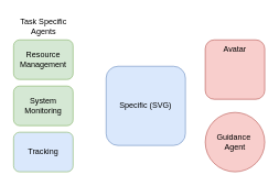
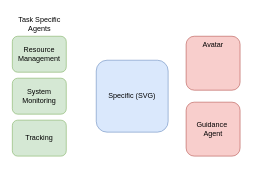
  <mxCell id="0" />
  <mxCell id="1" parent="0" />
  <mxCell id="2" value="Specific (SVG)" style="rounded=1;whiteSpace=wrap;html=1;fillColor=#dae8fc;strokeColor=#6c8ebf;" vertex="1" parent="1"><mxGeometry x="160" y="100" width="120" height="120" as="geometry" /></mxCell>
  <mxCell id="3" value="&lt;div&gt;&lt;span style=&quot;background-color: initial;&quot;&gt;Resource Management&lt;/span&gt;&lt;br&gt;&lt;/div&gt;" style="rounded=1;whiteSpace=wrap;html=1;fillColor=#d5e8d4;strokeColor=#82b366;" vertex="1" parent="1"><mxGeometry x="20" y="60" width="90" height="60" as="geometry" /></mxCell>
- <mxCell id="4" value="Tracking" style="rounded=1;whiteSpace=wrap;html=1;fillColor=#dae8fc;strokeColor=#82b366;" vertex="1" parent="1"><mxGeometry x="20" y="200" width="90" height="60" as="geometry" /></mxCell>
+ <mxCell id="4" value="Tracking" style="rounded=1;whiteSpace=wrap;html=1;fillColor=#d5e8d4;strokeColor=#82b366;" vertex="1" parent="1"><mxGeometry x="20" y="200" width="90" height="60" as="geometry" /></mxCell>
  <mxCell id="5" value="System Monitoring" style="rounded=1;whiteSpace=wrap;html=1;fillColor=#d5e8d4;strokeColor=#82b366;" vertex="1" parent="1"><mxGeometry x="20" y="130" width="90" height="60" as="geometry" /></mxCell>
- <mxCell id="6" value="Guidance&amp;nbsp;&lt;div&gt;Agent&lt;/div&gt;" style="ellipse;whiteSpace=wrap;html=1;fillColor=#f8cecc;strokeColor=#b85450;" vertex="1" parent="1"><mxGeometry x="310" y="170" width="90" height="90" as="geometry" /></mxCell>
+ <mxCell id="6" value="Guidance&amp;nbsp;&lt;div&gt;Agent&lt;/div&gt;" style="rounded=1;whiteSpace=wrap;html=1;fillColor=#f8cecc;strokeColor=#b85450;" vertex="1" parent="1"><mxGeometry x="310" y="170" width="90" height="90" as="geometry" /></mxCell>
  <mxCell id="7" value="" style="group" vertex="1" connectable="0" parent="1"><mxGeometry x="310" y="60" width="90" height="90" as="geometry" /></mxCell>
  <mxCell id="8" value="Avatar" style="rounded=1;whiteSpace=wrap;html=1;fillColor=#f8cecc;strokeColor=#b85450;verticalAlign=top;" vertex="1" parent="7"><mxGeometry width="90" height="90" as="geometry" /></mxCell>
  <mxCell id="9" value="Task Specific Agents" style="rounded=1;whiteSpace=wrap;html=1;fillColor=none;strokeColor=none;" vertex="1" parent="1"><mxGeometry x="22.5" y="20" width="85" height="40" as="geometry" /></mxCell>
